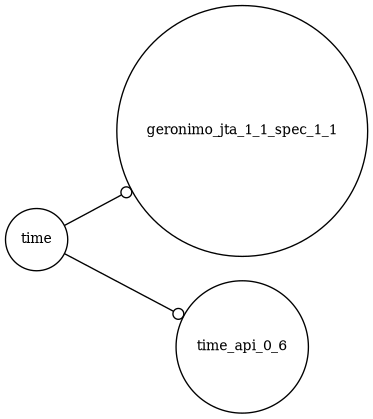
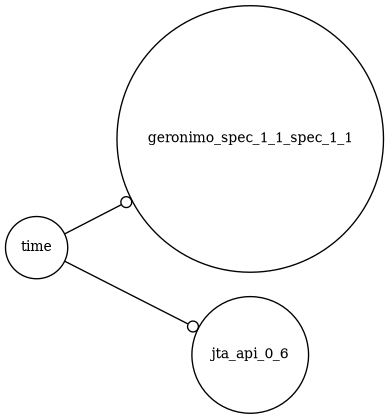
  digraph {
    rankdir=LR
    node [fontsize=10.0 shape=circle]
    edge [arrowhead=odot]
    n1 [label=time]
-   geronimo_jta_1_1_spec_1_1
-   time_api_0_6
+   geronimo_jta_1_1_spec_1_1 [label=geronimo_spec_1_1_spec_1_1]
+   time_api_0_6 [label=jta_api_0_6]
    n1 -> geronimo_jta_1_1_spec_1_1
    n1 -> time_api_0_6
  }
